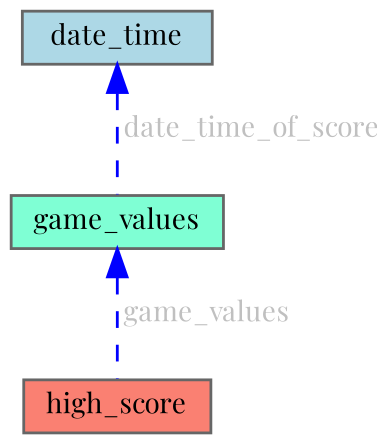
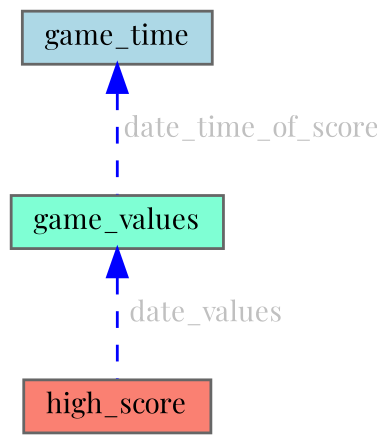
  digraph {
    fontname="Playfair Display"
    node [color=gray40 fontname="Playfair Display" fontsize=10 shape=box style=filled]
    edge [color=blue dir=back fontcolor=grey fontname="Playfair Display" fontsize=10 labelfontname=Helvetica labelfontsize=10 style=dashed]
    n1 [fillcolor=salmon fontcolor=black height=0.2 label=high_score width=0.4]
    n2 [fillcolor=aquamarine height=0.2 label=game_values width=0.4]
-   n3 [fillcolor=lightblue height=0.2 label=date_time width=0.4]
-   n2 -> n1 [label=" game_values"]
+   n3 [fillcolor=lightblue height=0.2 label=game_time width=0.4]
+   n2 -> n1 [label=" date_values"]
    n3 -> n2 [label=" date_time_of_score"]
  }
